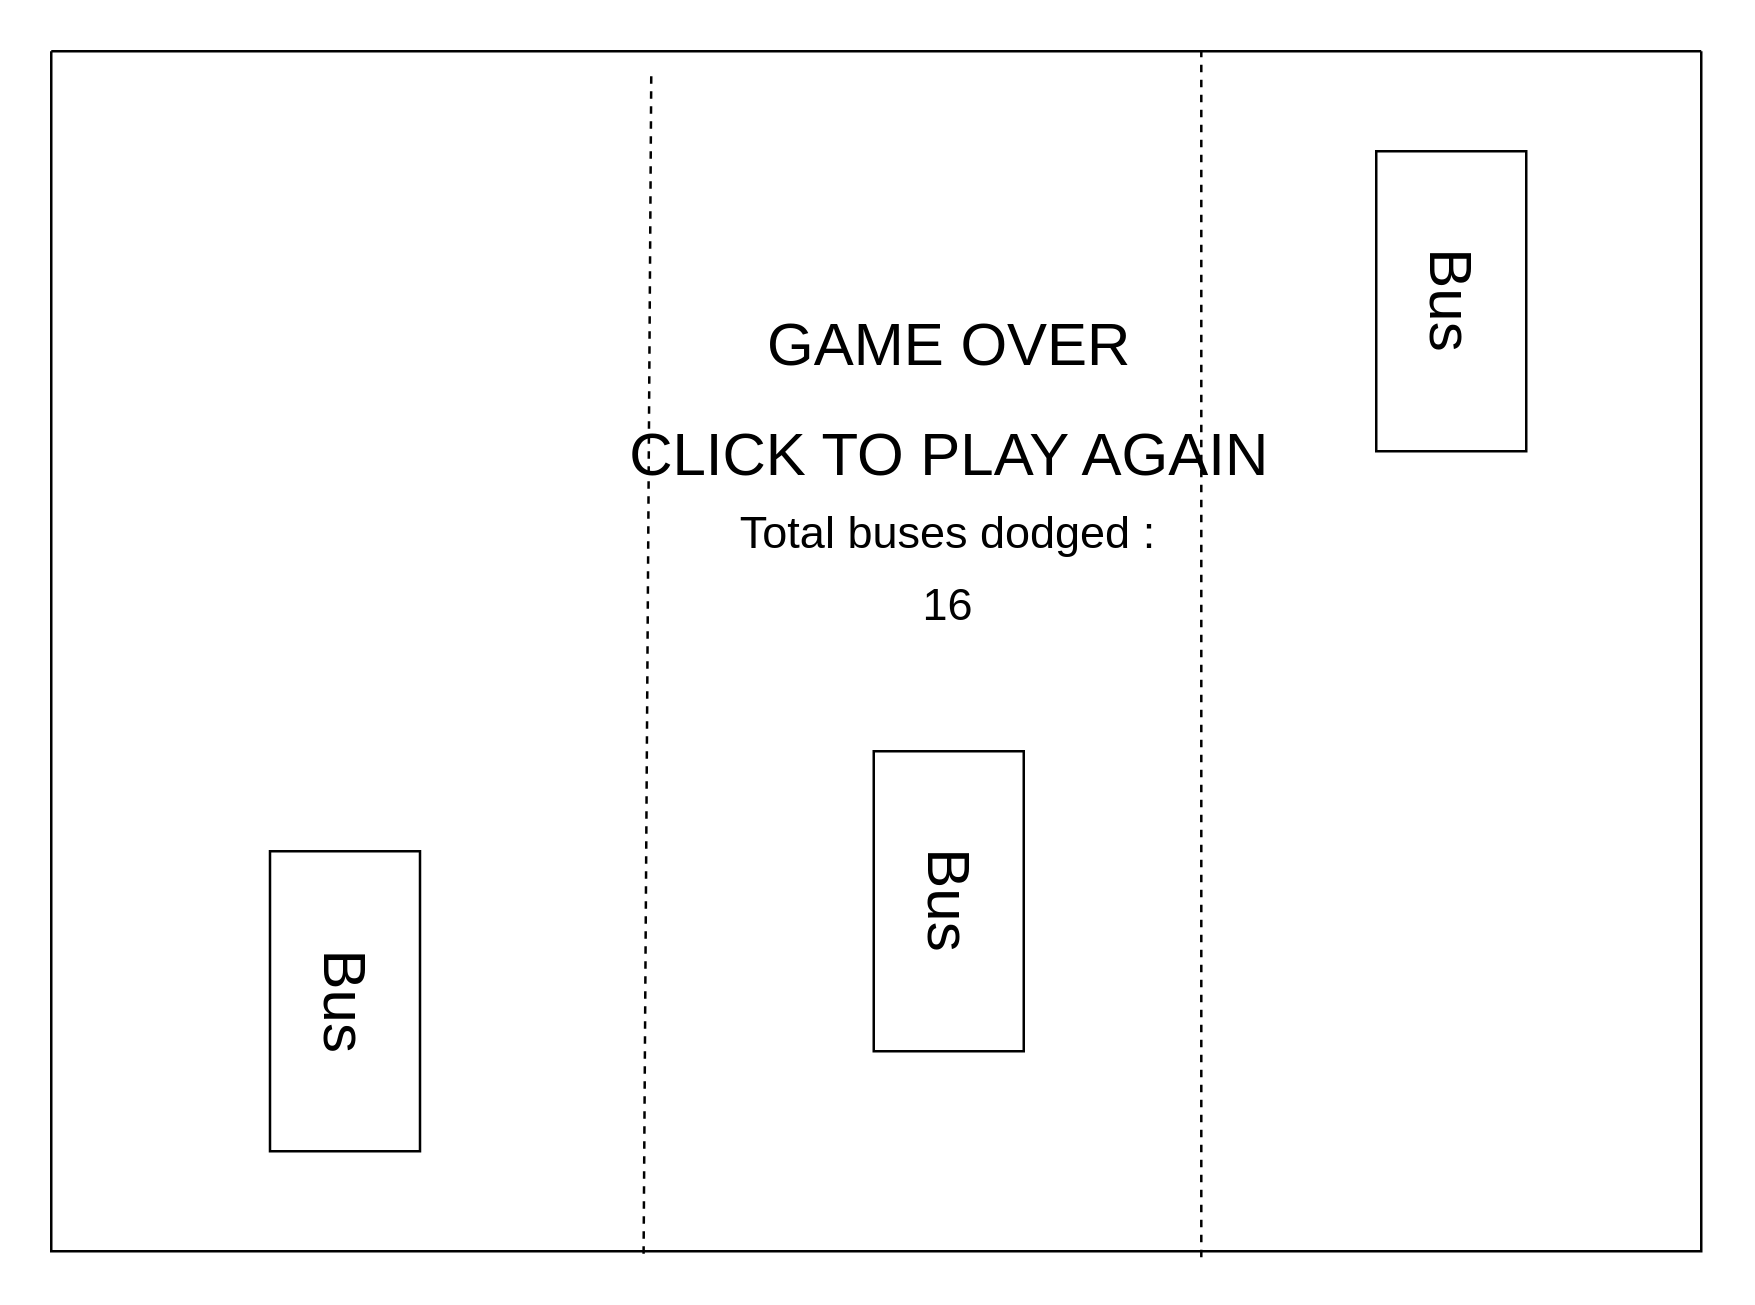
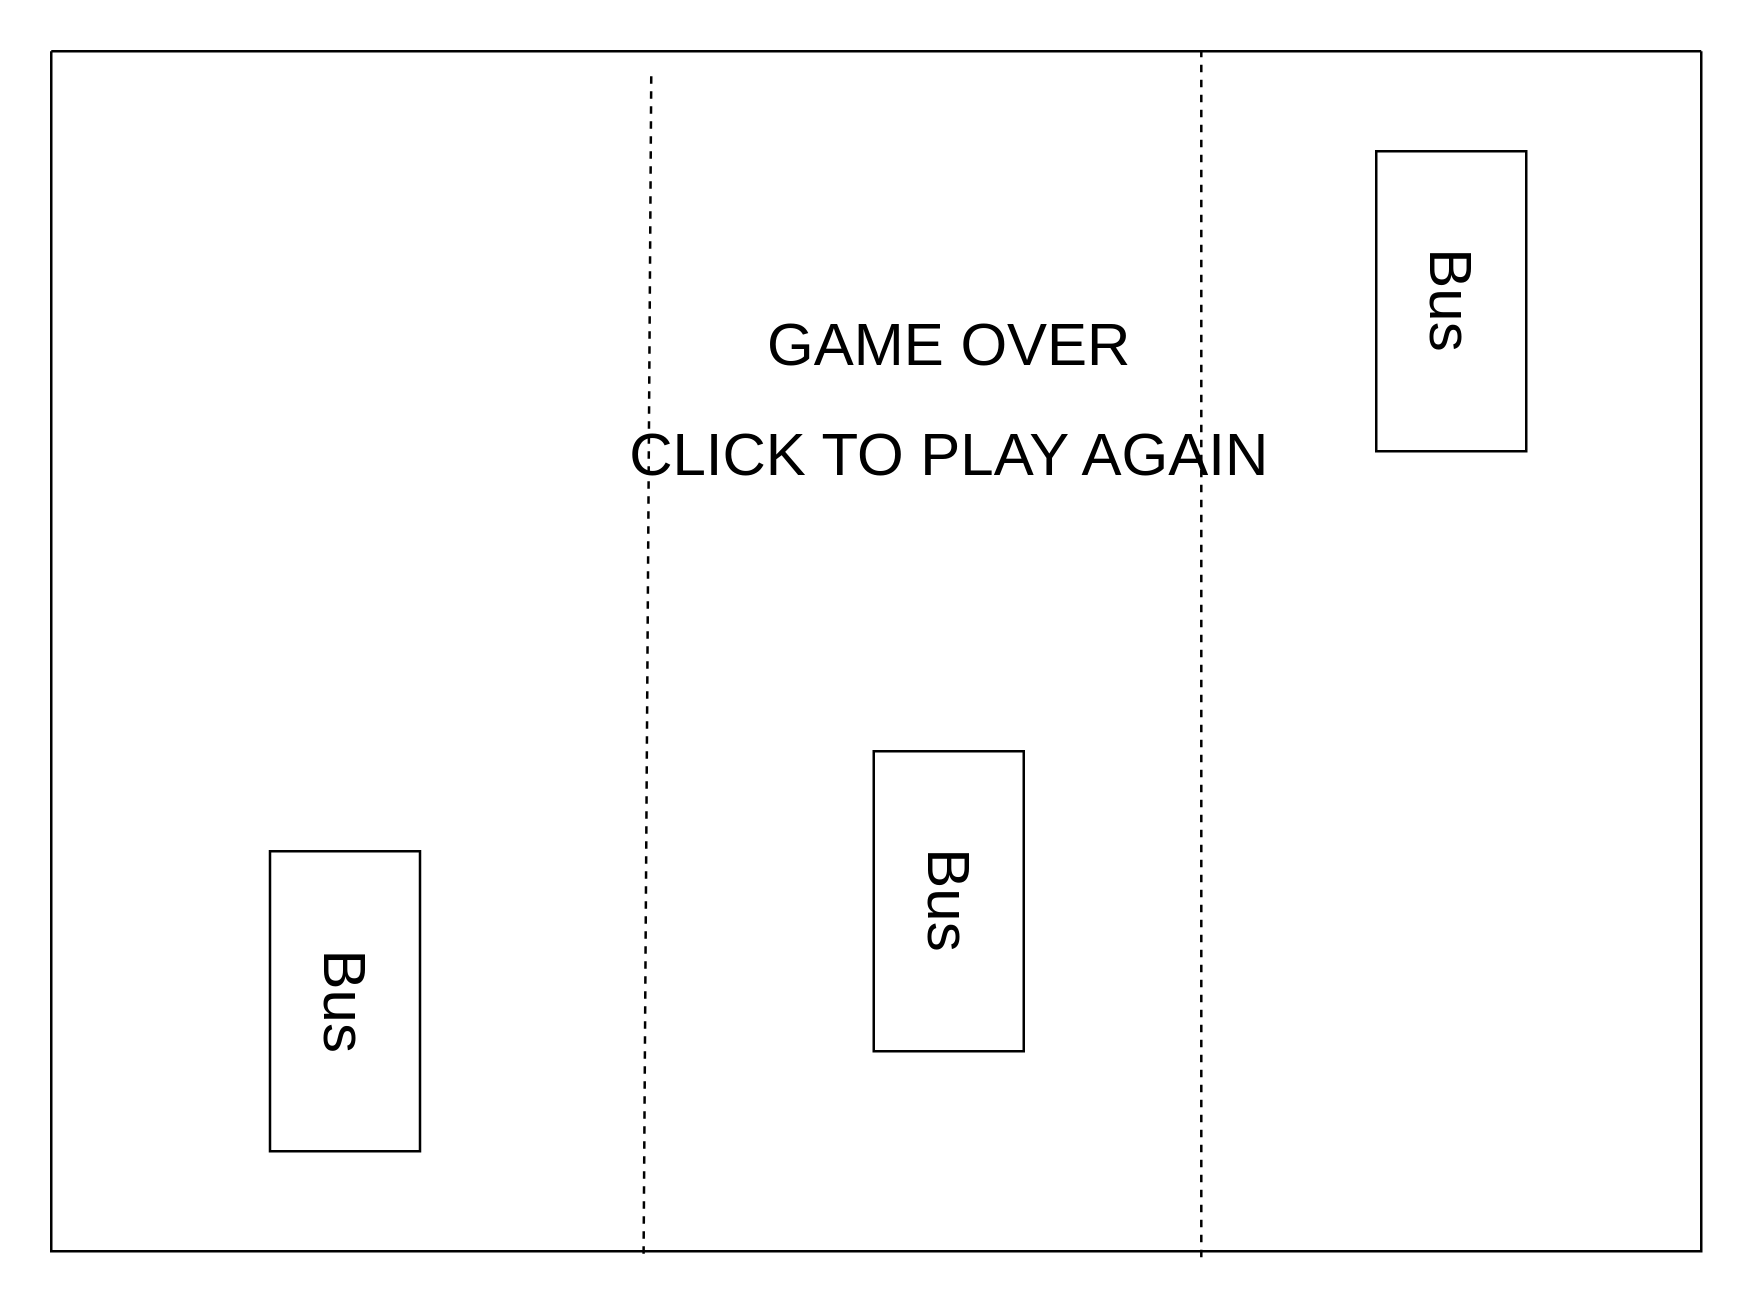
  <mxCell id="0" />
  <mxCell id="1" parent="0" />
  <mxCell id="2" value="" style="swimlane;startSize=0;" vertex="1" parent="1"><mxGeometry x="20" y="20" width="660" height="480" as="geometry"><mxRectangle x="40" y="90" width="50" height="40" as="alternateBounds" /></mxGeometry></mxCell>
  <mxCell id="3" value="&lt;span style=&quot;font-size: 24px;&quot;&gt;GAME OVER&lt;br&gt;CLICK TO PLAY AGAIN&lt;br&gt;&lt;/span&gt;" style="text;html=1;strokeColor=none;fillColor=none;align=center;verticalAlign=middle;whiteSpace=wrap;rounded=0;fontSize=36;" vertex="1" parent="2"><mxGeometry x="191.5" y="80" width="335" height="110" as="geometry" /></mxCell>
  <mxCell id="4" value="Bus" style="rounded=0;whiteSpace=wrap;html=1;fontSize=24;rotation=90;" vertex="1" parent="2"><mxGeometry x="57.5" y="350" width="120" height="60" as="geometry" /></mxCell>
  <mxCell id="5" value="Bus" style="rounded=0;whiteSpace=wrap;html=1;fontSize=24;rotation=90;" vertex="1" parent="2"><mxGeometry x="500" y="70" width="120" height="60" as="geometry" /></mxCell>
  <mxCell id="6" value="Bus" style="rounded=0;whiteSpace=wrap;html=1;fontSize=24;rotation=90;" vertex="1" parent="2"><mxGeometry x="299" y="310" width="120" height="60" as="geometry" /></mxCell>
- <mxCell id="7" value="&lt;font style=&quot;font-size: 18px;&quot;&gt;Total buses dodged :&lt;br&gt;16&lt;/font&gt;" style="text;html=1;strokeColor=none;fillColor=none;align=center;verticalAlign=middle;whiteSpace=wrap;rounded=0;fontSize=24;" vertex="1" parent="2"><mxGeometry x="234" y="190" width="250" height="30" as="geometry" /></mxCell>
  <mxCell id="8" value="" style="endArrow=none;dashed=1;html=1;exitX=0.359;exitY=1.002;exitDx=0;exitDy=0;exitPerimeter=0;" edge="1" parent="1" source="2"><mxGeometry width="50" height="50" relative="1" as="geometry"><mxPoint x="350" y="270" as="sourcePoint" /><mxPoint x="260" y="30" as="targetPoint" /></mxGeometry></mxCell>
  <mxCell id="9" value="" style="endArrow=none;dashed=1;html=1;entryX=0.697;entryY=0;entryDx=0;entryDy=0;exitX=0.697;exitY=1.005;exitDx=0;exitDy=0;entryPerimeter=0;exitPerimeter=0;" edge="1" parent="1" source="2" target="2"><mxGeometry width="50" height="50" relative="1" as="geometry"><mxPoint x="350" y="270" as="sourcePoint" /><mxPoint x="400" y="220" as="targetPoint" /></mxGeometry></mxCell>
